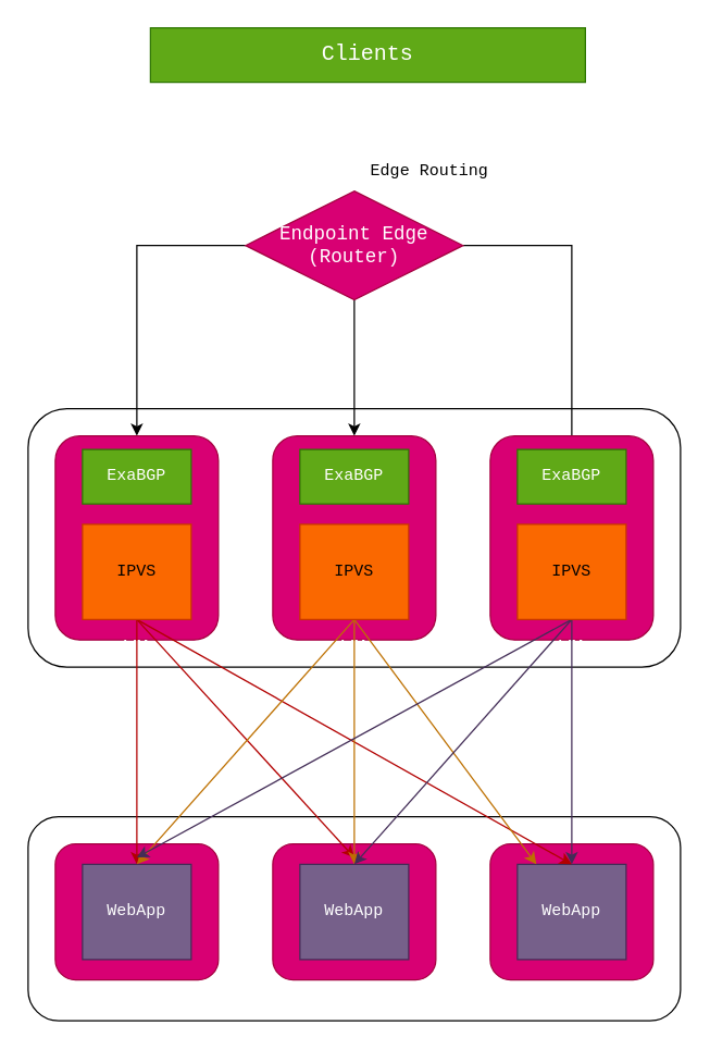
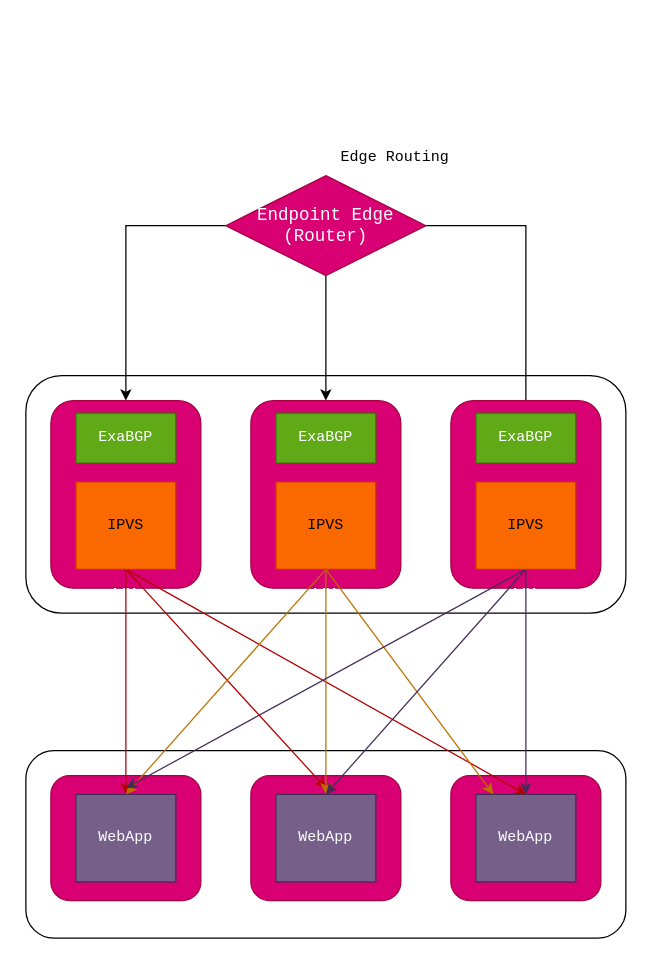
  <mxCell id="0" />
  <mxCell id="1" parent="0" />
  <mxCell id="2" style="edgeStyle=orthogonalEdgeStyle;rounded=0;orthogonalLoop=1;jettySize=auto;html=1;exitX=0.5;exitY=1;exitDx=0;exitDy=0;entryX=0.5;entryY=0;entryDx=0;entryDy=0;" edge="1" parent="1" source="5" target="21"><mxGeometry relative="1" as="geometry" /></mxCell>
  <mxCell id="3" style="edgeStyle=orthogonalEdgeStyle;rounded=0;orthogonalLoop=1;jettySize=auto;html=1;exitX=0;exitY=0.5;exitDx=0;exitDy=0;entryX=0.5;entryY=0;entryDx=0;entryDy=0;" edge="1" parent="1" source="5" target="15"><mxGeometry relative="1" as="geometry" /></mxCell>
  <mxCell id="4" style="edgeStyle=orthogonalEdgeStyle;rounded=0;orthogonalLoop=1;jettySize=auto;html=1;exitX=1;exitY=0.5;exitDx=0;exitDy=0;entryX=0.5;entryY=0;entryDx=0;entryDy=0;" edge="1" parent="1" source="5" target="32"><mxGeometry relative="1" as="geometry" /></mxCell>
  <mxCell id="5" value="Endpoint Edge (Router)" style="rhombus;whiteSpace=wrap;html=1;fillColor=#d80073;fontColor=#ffffff;strokeColor=#A50040;fontFamily=Courier New;fontSize=14;" parent="1" vertex="1"><mxGeometry x="180" y="140" width="160" height="80" as="geometry" /></mxCell>
  <mxCell id="6" value="" style="rounded=1;whiteSpace=wrap;html=1;noLabel=1;fillColor=none;" parent="1" vertex="1"><mxGeometry x="20" y="600" width="480" height="150" as="geometry" /></mxCell>
  <mxCell id="7" value="&lt;br style=&quot;font-size: 15px;&quot;&gt;&lt;br style=&quot;font-size: 15px;&quot;&gt;&lt;br style=&quot;font-size: 15px;&quot;&gt;&lt;br style=&quot;font-size: 15px;&quot;&gt;&lt;br style=&quot;font-size: 15px;&quot;&gt;&lt;br style=&quot;font-size: 15px;&quot;&gt;&lt;br style=&quot;font-size: 15px;&quot;&gt;VM" style="rounded=1;whiteSpace=wrap;html=1;fillColor=#d80073;fontColor=#ffffff;strokeColor=#A50040;fontFamily=Courier New;fontSize=15;" parent="1" vertex="1"><mxGeometry x="40" y="620" width="120" height="100" as="geometry" /></mxCell>
  <mxCell id="8" value="WebApp" style="rounded=0;whiteSpace=wrap;html=1;fillColor=#76608a;fontColor=#ffffff;strokeColor=#432D57;fontFamily=Courier New;" parent="1" vertex="1"><mxGeometry x="60" y="635" width="80" height="70" as="geometry" /></mxCell>
  <mxCell id="9" value="&lt;br style=&quot;font-size: 15px;&quot;&gt;&lt;br style=&quot;font-size: 15px;&quot;&gt;&lt;br style=&quot;font-size: 15px;&quot;&gt;&lt;br style=&quot;font-size: 15px;&quot;&gt;&lt;br style=&quot;font-size: 15px;&quot;&gt;&lt;br style=&quot;font-size: 15px;&quot;&gt;&lt;br style=&quot;font-size: 15px;&quot;&gt;VM" style="rounded=1;whiteSpace=wrap;html=1;fillColor=#d80073;fontColor=#ffffff;strokeColor=#A50040;fontFamily=Courier New;fontSize=15;" parent="1" vertex="1"><mxGeometry x="360" y="620" width="120" height="100" as="geometry" /></mxCell>
- <mxCell id="10" value="Clients" style="rounded=0;whiteSpace=wrap;html=1;fillColor=#60a917;fontColor=#ffffff;strokeColor=#2D7600;fontSize=16;fontFamily=Courier New;" parent="1" vertex="1"><mxGeometry x="110" y="20" width="320" height="40" as="geometry" /></mxCell>
  <mxCell id="11" value="&lt;br style=&quot;font-size: 15px;&quot;&gt;&lt;br style=&quot;font-size: 15px;&quot;&gt;&lt;br style=&quot;font-size: 15px;&quot;&gt;&lt;br style=&quot;font-size: 15px;&quot;&gt;&lt;br style=&quot;font-size: 15px;&quot;&gt;&lt;br style=&quot;font-size: 15px;&quot;&gt;&lt;br style=&quot;font-size: 15px;&quot;&gt;VM" style="rounded=1;whiteSpace=wrap;html=1;fillColor=#d80073;fontColor=#ffffff;strokeColor=#A50040;fontFamily=Courier New;fontSize=15;" parent="1" vertex="1"><mxGeometry x="200" y="620" width="120" height="100" as="geometry" /></mxCell>
  <mxCell id="12" value="WebApp" style="rounded=0;whiteSpace=wrap;html=1;fillColor=#76608a;fontColor=#ffffff;strokeColor=#432D57;fontFamily=Courier New;" parent="1" vertex="1"><mxGeometry x="220" y="635" width="80" height="70" as="geometry" /></mxCell>
  <mxCell id="13" value="WebApp" style="rounded=0;whiteSpace=wrap;html=1;fillColor=#76608a;fontColor=#ffffff;strokeColor=#432D57;fontFamily=Courier New;" parent="1" vertex="1"><mxGeometry x="380" y="635" width="80" height="70" as="geometry" /></mxCell>
  <mxCell id="14" value="" style="rounded=1;whiteSpace=wrap;html=1;noLabel=1;fillColor=none;" parent="1" vertex="1"><mxGeometry x="20" y="300" width="480" height="190" as="geometry" /></mxCell>
  <mxCell id="15" value="&lt;br style=&quot;font-size: 15px;&quot;&gt;&lt;br style=&quot;font-size: 15px;&quot;&gt;&lt;br style=&quot;font-size: 15px;&quot;&gt;&lt;br style=&quot;font-size: 15px;&quot;&gt;&lt;br style=&quot;font-size: 15px;&quot;&gt;&lt;br style=&quot;font-size: 15px;&quot;&gt;&lt;br style=&quot;font-size: 15px;&quot;&gt;&lt;br style=&quot;font-size: 15px;&quot;&gt;&lt;br style=&quot;font-size: 15px;&quot;&gt;VM" style="rounded=1;whiteSpace=wrap;html=1;fillColor=#d80073;fontColor=#ffffff;strokeColor=#A50040;fontFamily=Courier New;fontSize=15;" parent="1" vertex="1"><mxGeometry x="40" y="320" width="120" height="150" as="geometry" /></mxCell>
  <mxCell id="16" style="edgeStyle=orthogonalEdgeStyle;rounded=0;orthogonalLoop=1;jettySize=auto;html=1;exitX=0.5;exitY=1;exitDx=0;exitDy=0;fillColor=#e51400;strokeColor=#B20000;" parent="1" source="19" target="8" edge="1"><mxGeometry relative="1" as="geometry" /></mxCell>
  <mxCell id="17" style="rounded=0;orthogonalLoop=1;jettySize=auto;html=1;exitX=0.5;exitY=1;exitDx=0;exitDy=0;entryX=0.5;entryY=0;entryDx=0;entryDy=0;fillColor=#e51400;strokeColor=#B20000;" parent="1" source="19" target="13" edge="1"><mxGeometry relative="1" as="geometry" /></mxCell>
  <mxCell id="18" style="rounded=0;orthogonalLoop=1;jettySize=auto;html=1;exitX=0.5;exitY=1;exitDx=0;exitDy=0;fillColor=#e51400;strokeColor=#B20000;" parent="1" source="19" edge="1"><mxGeometry relative="1" as="geometry"><mxPoint x="260" y="630" as="targetPoint" /></mxGeometry></mxCell>
  <mxCell id="19" value="IPVS" style="rounded=0;whiteSpace=wrap;html=1;fillColor=#fa6800;fontColor=#000000;strokeColor=#C73500;fontFamily=Courier New;" parent="1" vertex="1"><mxGeometry x="60" y="385" width="80" height="70" as="geometry" /></mxCell>
  <mxCell id="20" value="&lt;br style=&quot;font-size: 15px;&quot;&gt;&lt;br style=&quot;font-size: 15px;&quot;&gt;&lt;br style=&quot;font-size: 15px;&quot;&gt;&lt;br style=&quot;font-size: 15px;&quot;&gt;&lt;br style=&quot;font-size: 15px;&quot;&gt;&lt;br style=&quot;font-size: 15px;&quot;&gt;&lt;br style=&quot;font-size: 15px;&quot;&gt;&lt;br style=&quot;font-size: 15px;&quot;&gt;&lt;br style=&quot;font-size: 15px;&quot;&gt;VM" style="rounded=1;whiteSpace=wrap;html=1;fillColor=#d80073;fontColor=#ffffff;strokeColor=#A50040;fontFamily=Courier New;fontSize=15;" parent="1" vertex="1"><mxGeometry x="360" y="320" width="120" height="150" as="geometry" /></mxCell>
  <mxCell id="21" value="&lt;br style=&quot;font-size: 15px;&quot;&gt;&lt;br style=&quot;font-size: 15px;&quot;&gt;&lt;br style=&quot;font-size: 15px;&quot;&gt;&lt;br style=&quot;font-size: 15px;&quot;&gt;&lt;br style=&quot;font-size: 15px;&quot;&gt;&lt;br style=&quot;font-size: 15px;&quot;&gt;&lt;br style=&quot;font-size: 15px;&quot;&gt;&lt;br style=&quot;font-size: 15px;&quot;&gt;&lt;br style=&quot;font-size: 15px;&quot;&gt;VM" style="rounded=1;whiteSpace=wrap;html=1;fillColor=#d80073;fontColor=#ffffff;strokeColor=#A50040;fontFamily=Courier New;fontSize=15;" parent="1" vertex="1"><mxGeometry x="200" y="320" width="120" height="150" as="geometry" /></mxCell>
  <mxCell id="22" style="edgeStyle=orthogonalEdgeStyle;rounded=0;orthogonalLoop=1;jettySize=auto;html=1;exitX=0.5;exitY=1;exitDx=0;exitDy=0;entryX=0.5;entryY=0;entryDx=0;entryDy=0;fillColor=#f0a30a;strokeColor=#BD7000;" parent="1" source="25" target="12" edge="1"><mxGeometry relative="1" as="geometry" /></mxCell>
  <mxCell id="23" style="rounded=0;orthogonalLoop=1;jettySize=auto;html=1;exitX=0.5;exitY=1;exitDx=0;exitDy=0;entryX=0.5;entryY=0;entryDx=0;entryDy=0;fillColor=#f0a30a;strokeColor=#BD7000;" parent="1" source="25" target="8" edge="1"><mxGeometry relative="1" as="geometry" /></mxCell>
  <mxCell id="24" style="rounded=0;orthogonalLoop=1;jettySize=auto;html=1;exitX=0.5;exitY=1;exitDx=0;exitDy=0;fillColor=#f0a30a;strokeColor=#BD7000;" parent="1" source="25" target="13" edge="1"><mxGeometry relative="1" as="geometry" /></mxCell>
  <mxCell id="25" value="IPVS" style="rounded=0;whiteSpace=wrap;html=1;fillColor=#fa6800;fontColor=#000000;strokeColor=#C73500;fontFamily=Courier New;" parent="1" vertex="1"><mxGeometry x="220" y="385" width="80" height="70" as="geometry" /></mxCell>
  <mxCell id="26" style="rounded=0;orthogonalLoop=1;jettySize=auto;html=1;exitX=0.5;exitY=1;exitDx=0;exitDy=0;fillColor=#76608a;strokeColor=#432D57;" parent="1" source="29" target="13" edge="1"><mxGeometry relative="1" as="geometry" /></mxCell>
  <mxCell id="27" style="rounded=0;orthogonalLoop=1;jettySize=auto;html=1;exitX=0.5;exitY=1;exitDx=0;exitDy=0;entryX=0.5;entryY=0;entryDx=0;entryDy=0;fillColor=#76608a;strokeColor=#432D57;" parent="1" source="29" target="12" edge="1"><mxGeometry relative="1" as="geometry" /></mxCell>
  <mxCell id="28" style="rounded=0;orthogonalLoop=1;jettySize=auto;html=1;exitX=0.5;exitY=1;exitDx=0;exitDy=0;fillColor=#76608a;strokeColor=#432D57;" parent="1" source="29" edge="1"><mxGeometry relative="1" as="geometry"><mxPoint x="100" y="630" as="targetPoint" /></mxGeometry></mxCell>
  <mxCell id="29" value="IPVS" style="rounded=0;whiteSpace=wrap;html=1;fillColor=#fa6800;fontColor=#000000;strokeColor=#C73500;fontFamily=Courier New;" parent="1" vertex="1"><mxGeometry x="380" y="385" width="80" height="70" as="geometry" /></mxCell>
  <mxCell id="30" value="ExaBGP" style="rounded=0;whiteSpace=wrap;html=1;fillColor=#60a917;fontColor=#ffffff;strokeColor=#2D7600;fontFamily=Courier New;" parent="1" vertex="1"><mxGeometry x="60" y="330" width="80" height="40" as="geometry" /></mxCell>
  <mxCell id="31" value="ExaBGP" style="rounded=0;whiteSpace=wrap;html=1;fillColor=#60a917;fontColor=#ffffff;strokeColor=#2D7600;fontFamily=Courier New;" parent="1" vertex="1"><mxGeometry x="220" y="330" width="80" height="40" as="geometry" /></mxCell>
  <mxCell id="32" value="ExaBGP" style="rounded=0;whiteSpace=wrap;html=1;fillColor=#60a917;fontColor=#ffffff;strokeColor=#2D7600;fontFamily=Courier New;" parent="1" vertex="1"><mxGeometry x="380" y="330" width="80" height="40" as="geometry" /></mxCell>
  <mxCell id="33" value="&lt;font face=&quot;Courier New&quot;&gt;Edge Routing&lt;/font&gt;" style="text;html=1;align=center;verticalAlign=middle;resizable=0;points=[];autosize=1;strokeColor=none;fillColor=none;" parent="1" vertex="1"><mxGeometry x="250" y="110" width="130" height="30" as="geometry" /></mxCell>
